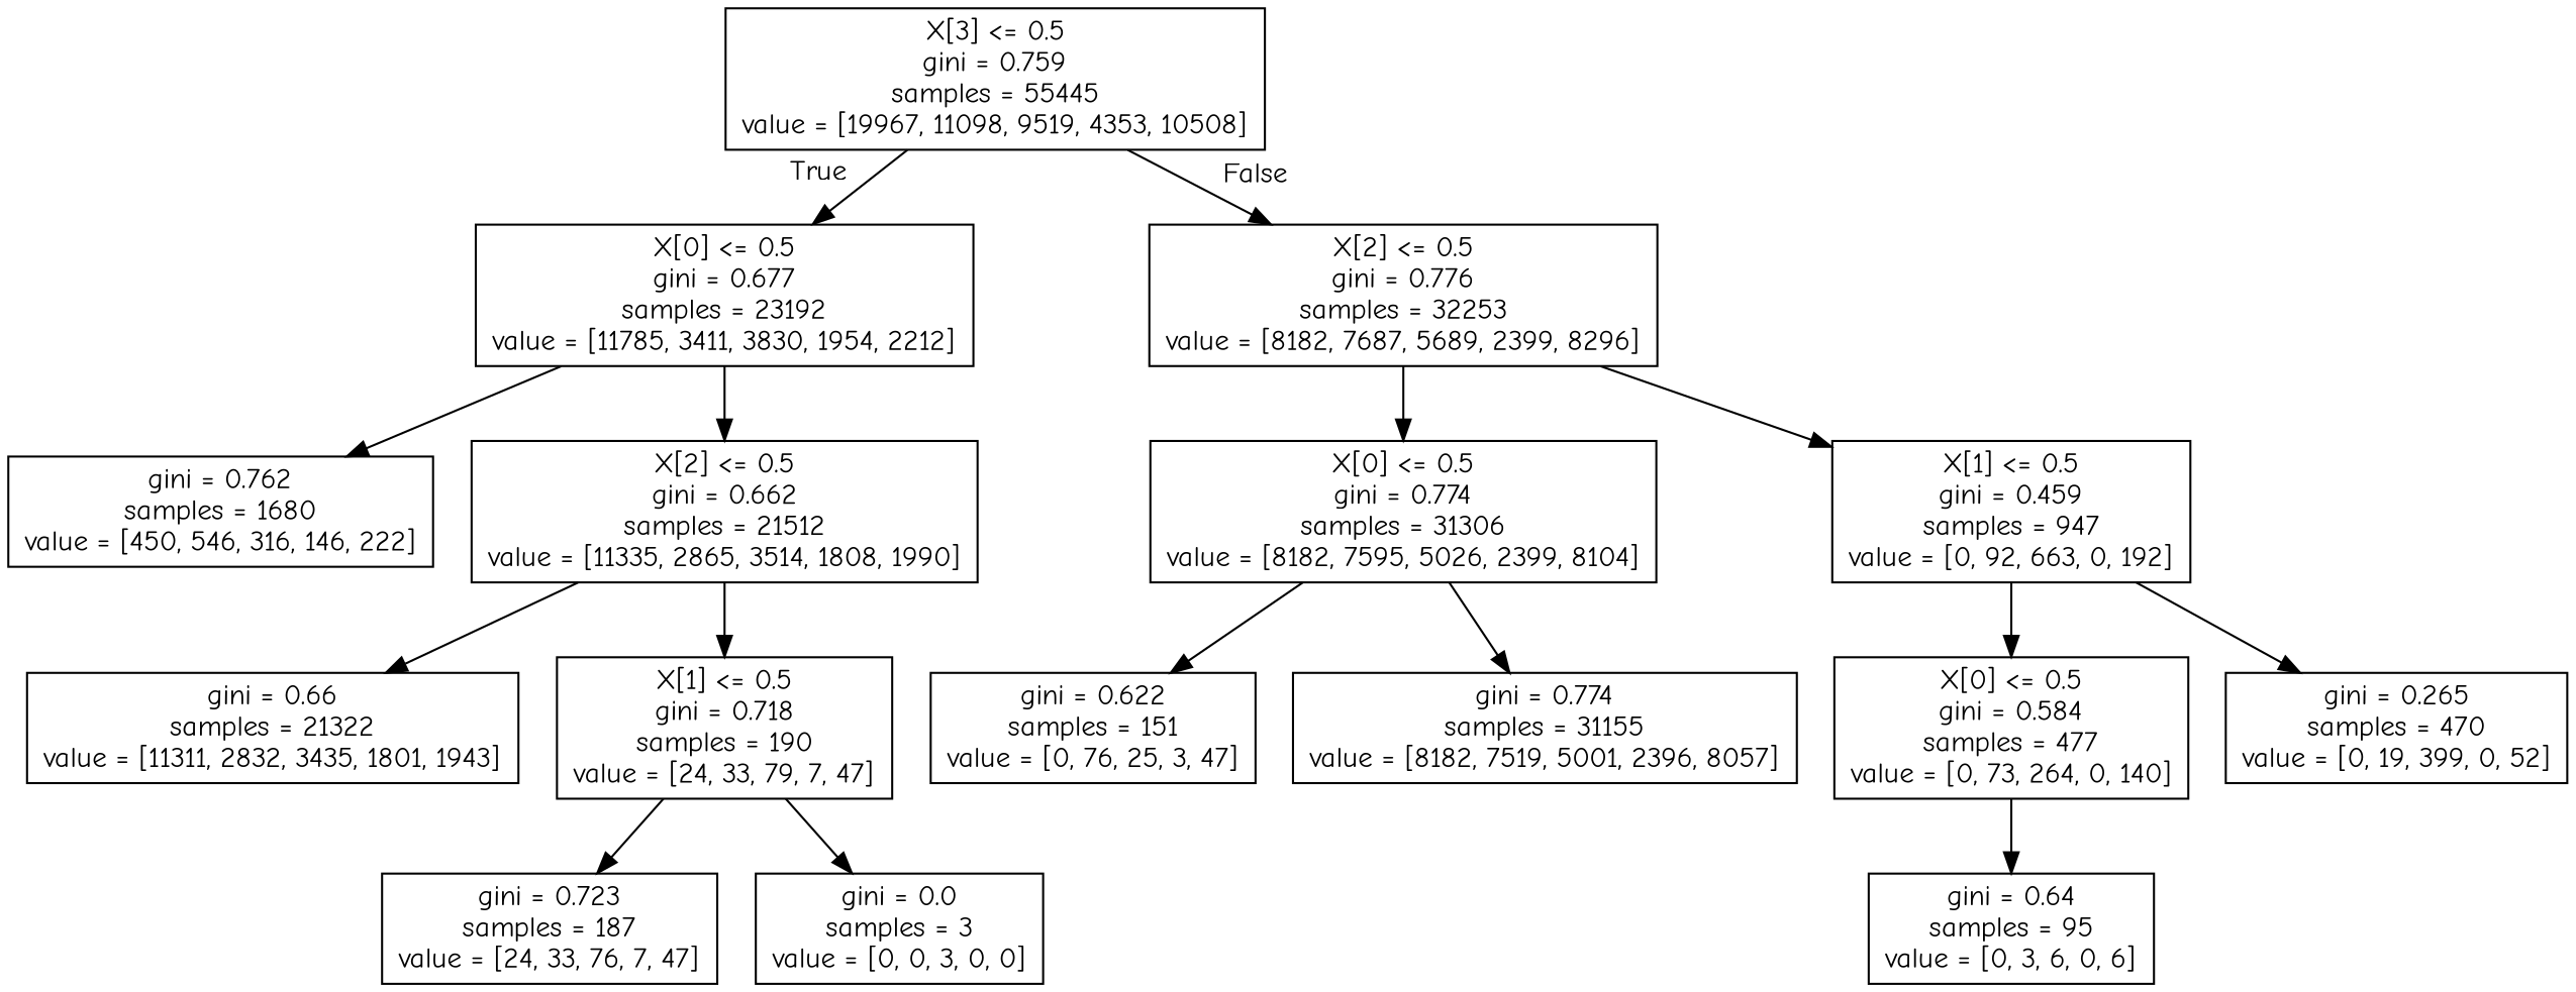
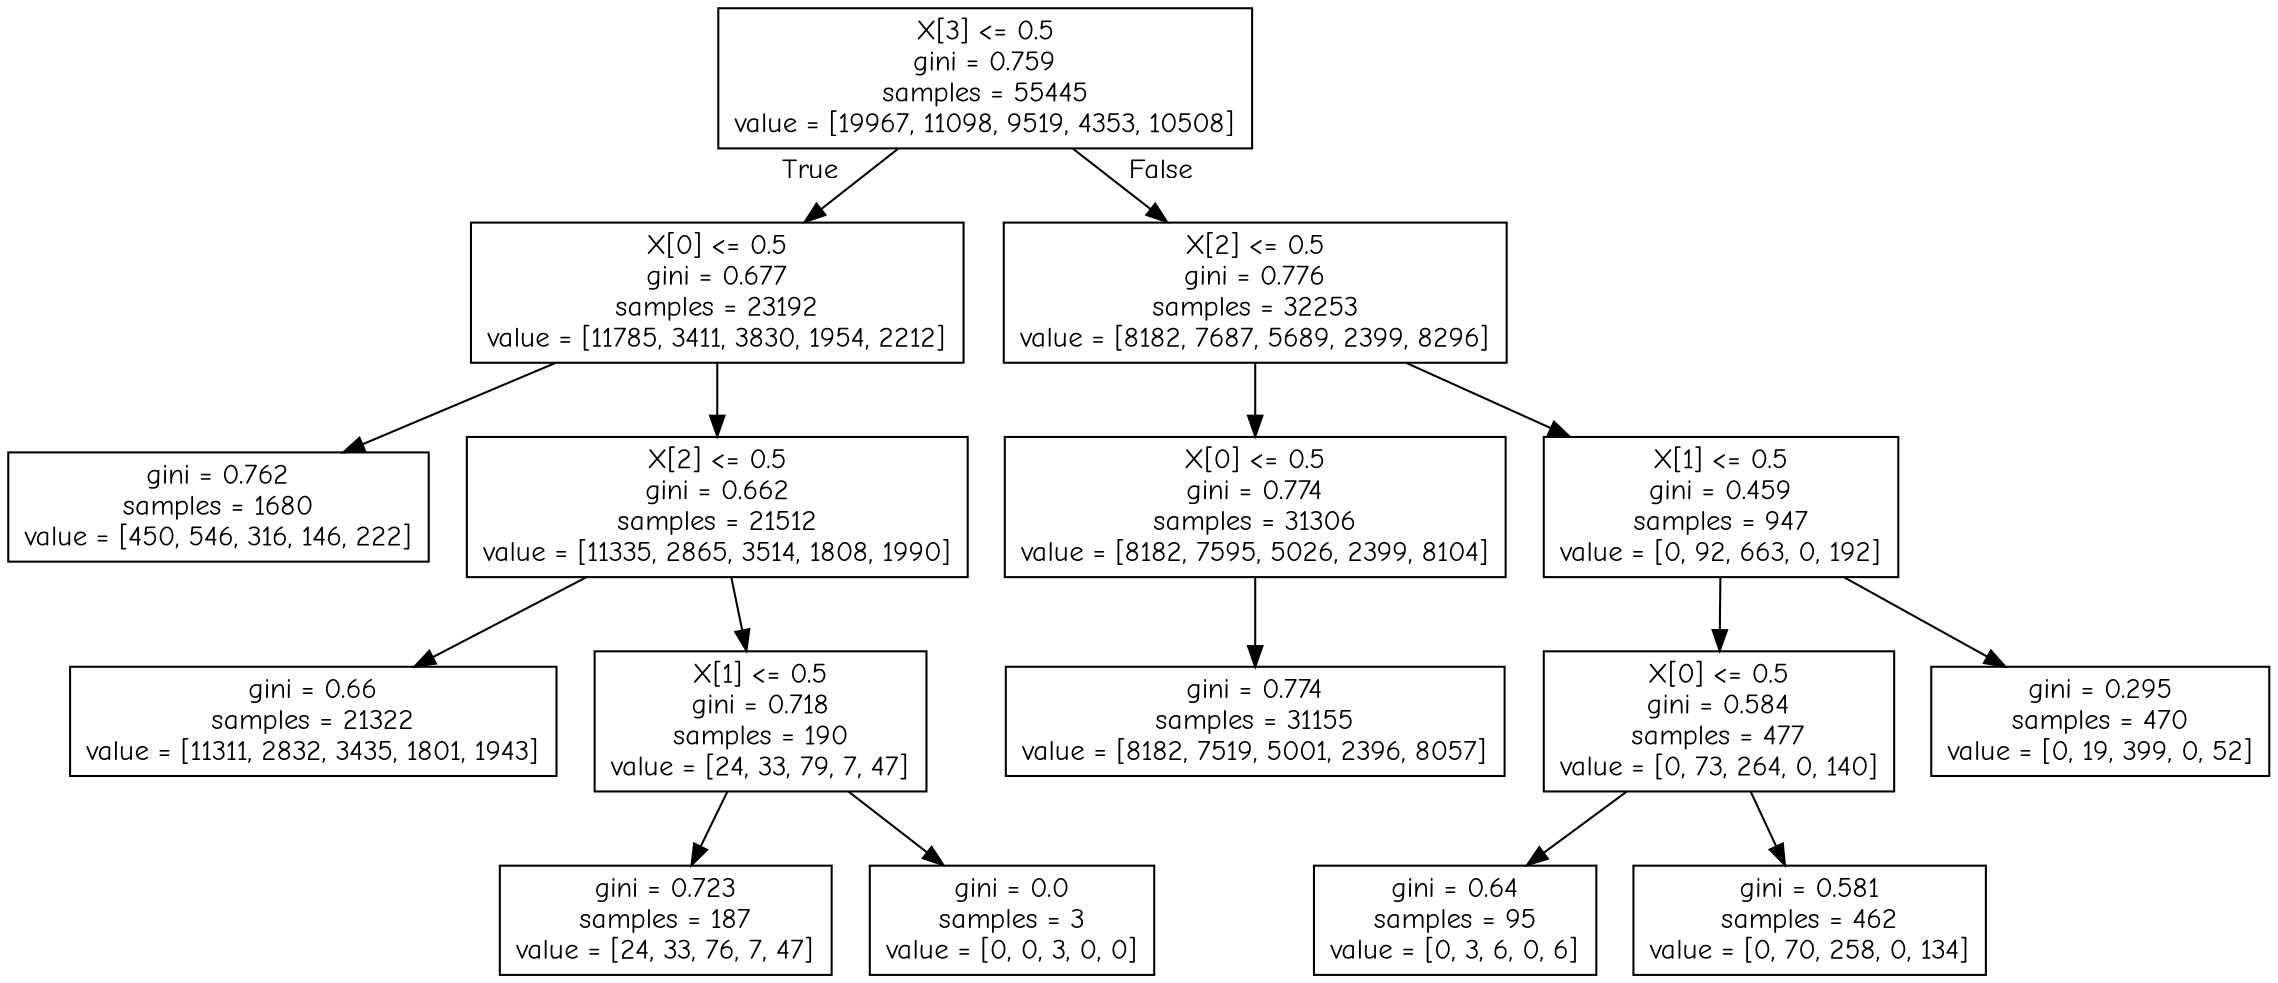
  digraph {
    fontname="Comic Neue"
    node [fontname="Comic Neue" shape=box]
    edge [fontname="Comic Neue"]
    n1 [label="X[3] <= 0.5\ngini = 0.759\nsamples = 55445\nvalue = [19967, 11098, 9519, 4353, 10508]"]
    n2 [label="X[0] <= 0.5\ngini = 0.677\nsamples = 23192\nvalue = [11785, 3411, 3830, 1954, 2212]"]
    n3 [label="X[2] <= 0.5\ngini = 0.776\nsamples = 32253\nvalue = [8182, 7687, 5689, 2399, 8296]"]
    n4 [label="gini = 0.762\nsamples = 1680\nvalue = [450, 546, 316, 146, 222]"]
    n5 [label="X[2] <= 0.5\ngini = 0.662\nsamples = 21512\nvalue = [11335, 2865, 3514, 1808, 1990]"]
    n6 [label="X[0] <= 0.5\ngini = 0.774\nsamples = 31306\nvalue = [8182, 7595, 5026, 2399, 8104]"]
    n7 [label="X[1] <= 0.5\ngini = 0.459\nsamples = 947\nvalue = [0, 92, 663, 0, 192]"]
    n8 [label="gini = 0.66\nsamples = 21322\nvalue = [11311, 2832, 3435, 1801, 1943]"]
    n9 [label="X[1] <= 0.5\ngini = 0.718\nsamples = 190\nvalue = [24, 33, 79, 7, 47]"]
    n10 [label="gini = 0.723\nsamples = 187\nvalue = [24, 33, 76, 7, 47]"]
    n11 [label="gini = 0.0\nsamples = 3\nvalue = [0, 0, 3, 0, 0]"]
-   n12 [label="gini = 0.622\nsamples = 151\nvalue = [0, 76, 25, 3, 47]"]
    n13 [label="gini = 0.774\nsamples = 31155\nvalue = [8182, 7519, 5001, 2396, 8057]"]
    n14 [label="X[0] <= 0.5\ngini = 0.584\nsamples = 477\nvalue = [0, 73, 264, 0, 140]"]
-   n15 [label="gini = 0.265\nsamples = 470\nvalue = [0, 19, 399, 0, 52]"]
+   n15 [label="gini = 0.295\nsamples = 470\nvalue = [0, 19, 399, 0, 52]"]
    n16 [label="gini = 0.64\nsamples = 95\nvalue = [0, 3, 6, 0, 6]"]
+   n17 [label="gini = 0.581\nsamples = 462\nvalue = [0, 70, 258, 0, 134]"]
    n1 -> n2 [headlabel=True labelangle=45 labeldistance=2.5]
    n1 -> n3 [headlabel=False labelangle=-45 labeldistance=2.5]
    n2 -> n4
    n2 -> n5
    n3 -> n6
    n3 -> n7
    n5 -> n8
    n5 -> n9
-   n6 -> n12
    n6 -> n13
    n7 -> n14
    n7 -> n15
    n9 -> n10
    n9 -> n11
    n14 -> n16
+   n14 -> n17
  }
